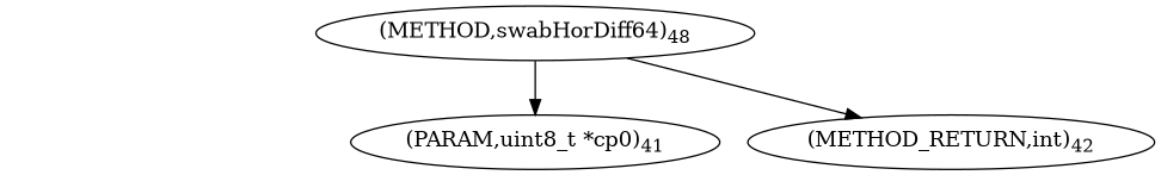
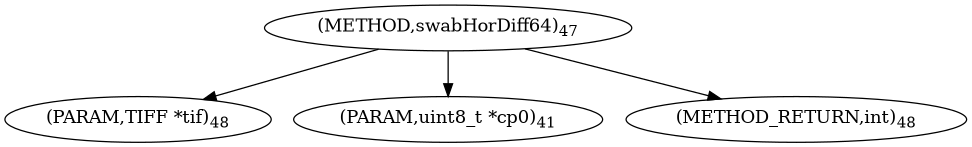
  digraph {
-   n1 [label=<(METHOD,swabHorDiff64)<SUB>48</SUB>>]
+   n1 [label=<(METHOD,swabHorDiff64)<SUB>47</SUB>>]
+   n2 [label=<(PARAM,TIFF *tif)<SUB>48</SUB>>]
    n3 [label=<(PARAM,uint8_t *cp0)<SUB>41</SUB>>]
-   n4 [label=<(METHOD_RETURN,int)<SUB>42</SUB>>]
+   n4 [label=<(METHOD_RETURN,int)<SUB>48</SUB>>]
+   n1 -> n2
    n1 -> n3
    n1 -> n4
  }
